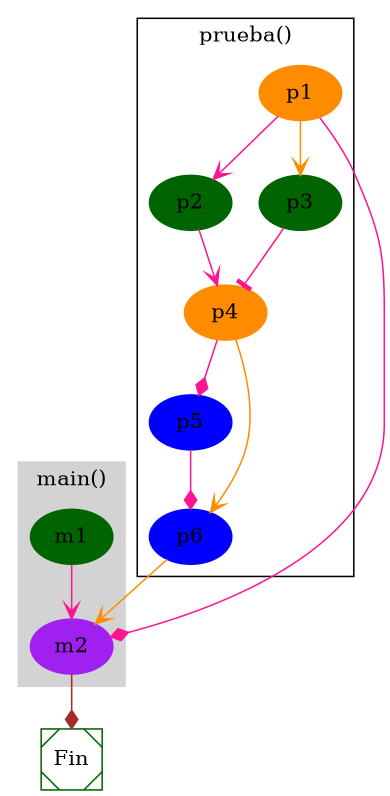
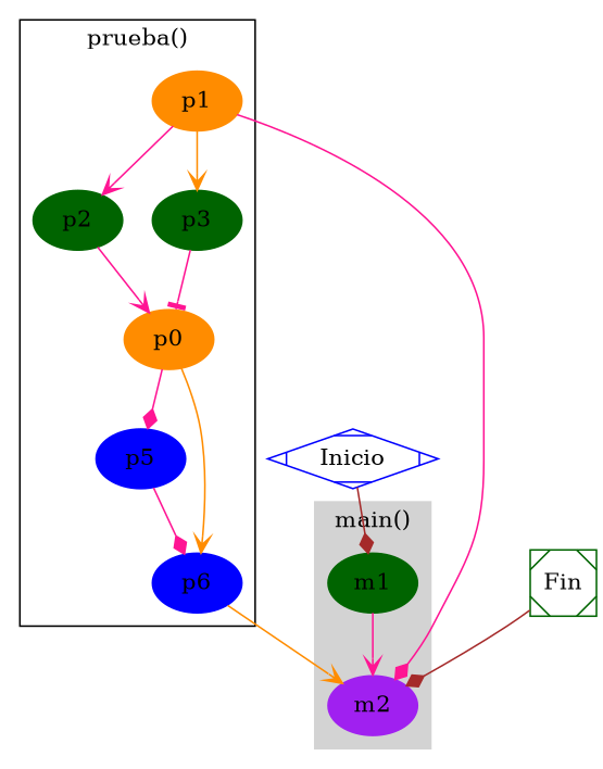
  digraph {
    node [color=darkgreen style=filled]
    edge [arrowhead=vee color=deeppink]
    m1
    m2 [color=purple]
    p1 [color=darkorange]
    p2
    p3
-   p4 [color=darkorange]
+   p4 [color=darkorange label=p0]
    p5 [color=blue]
    p6 [color=blue]
    Fin [shape=Msquare style=""]
+   Inicio [color=blue shape=Mdiamond style=""]
    subgraph cluster_1 {
      color=lightgrey
      label="main()"
      style=filled
      m1
      m2
    }
    subgraph cluster_2 {
      color=black
      label="prueba()"
      p1
      p2
      p3
      p4
      p5
      p6
    }
    m1 -> m2
-   m2 -> Fin [arrowhead=diamond color=brown]
+   Fin -> m2 [arrowhead=diamond color=brown]
    p1 -> m2 [arrowhead=diamond]
    p1 -> p2
    p1 -> p3 [color=darkorange]
    p2 -> p4
    p3 -> p4 [arrowhead=tee]
    p4 -> p5 [arrowhead=diamond]
    p4 -> p6 [color=darkorange]
    p5 -> p6 [arrowhead=diamond]
    p6 -> m2 [color=darkorange]
+   Inicio -> m1 [arrowhead=diamond color=brown]
  }
